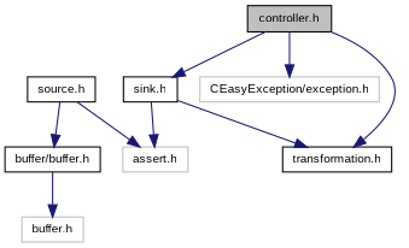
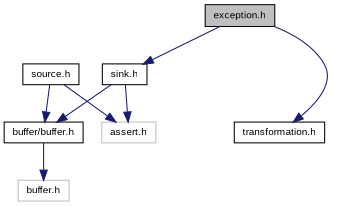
  digraph {
    fontname="Liberation Sans"
    node [color=black fillcolor=white fontname="Liberation Sans" fontsize=10 shape=record style=filled]
    edge [color=midnightblue fontname="Liberation Sans" fontsize=10 labelfontname=Helvetica labelfontsize=10 style=solid]
-   n1 [fillcolor=grey75 fontcolor=black height=0.2 label="controller.h" width=0.4]
+   n1 [fillcolor=grey75 fontcolor=black height=0.2 label="exception.h" width=0.4]
    n2 [height=0.2 label="sink.h" width=0.4]
    n3 [height=0.2 label="transformation.h" width=0.4]
-   n4 [color=grey75 height=0.2 label="CEasyException/exception.h" width=0.4]
    n5 [height=0.2 label="buffer/buffer.h" width=0.4]
    n6 [color=grey75 height=0.2 label="assert.h" width=0.4]
    n7 [height=0.2 label="source.h" width=0.4]
    n8 [color=grey75 height=0.2 label="buffer.h" width=0.4]
    n1 -> n2
    n1 -> n3
-   n1 -> n4
-   n2 -> n3
+   n2 -> n5
    n2 -> n6
    n5 -> n8
    n7 -> n5
    n7 -> n6
  }
